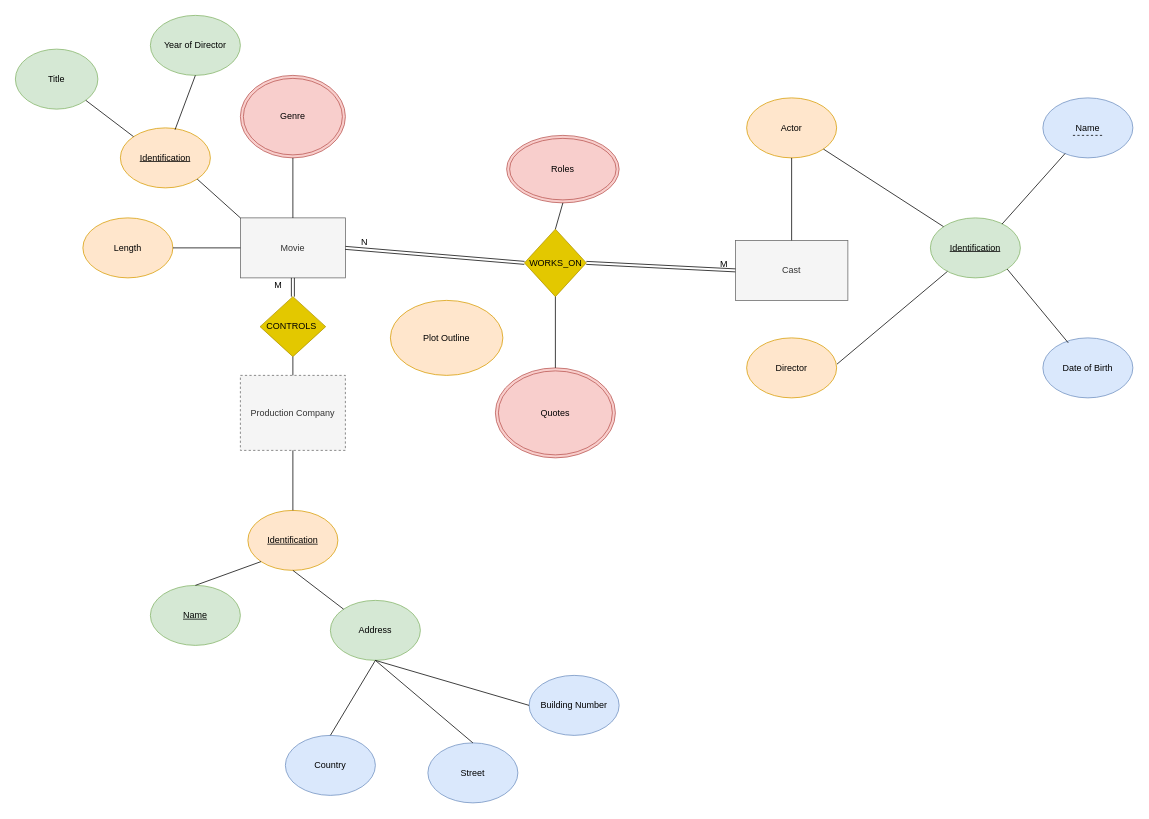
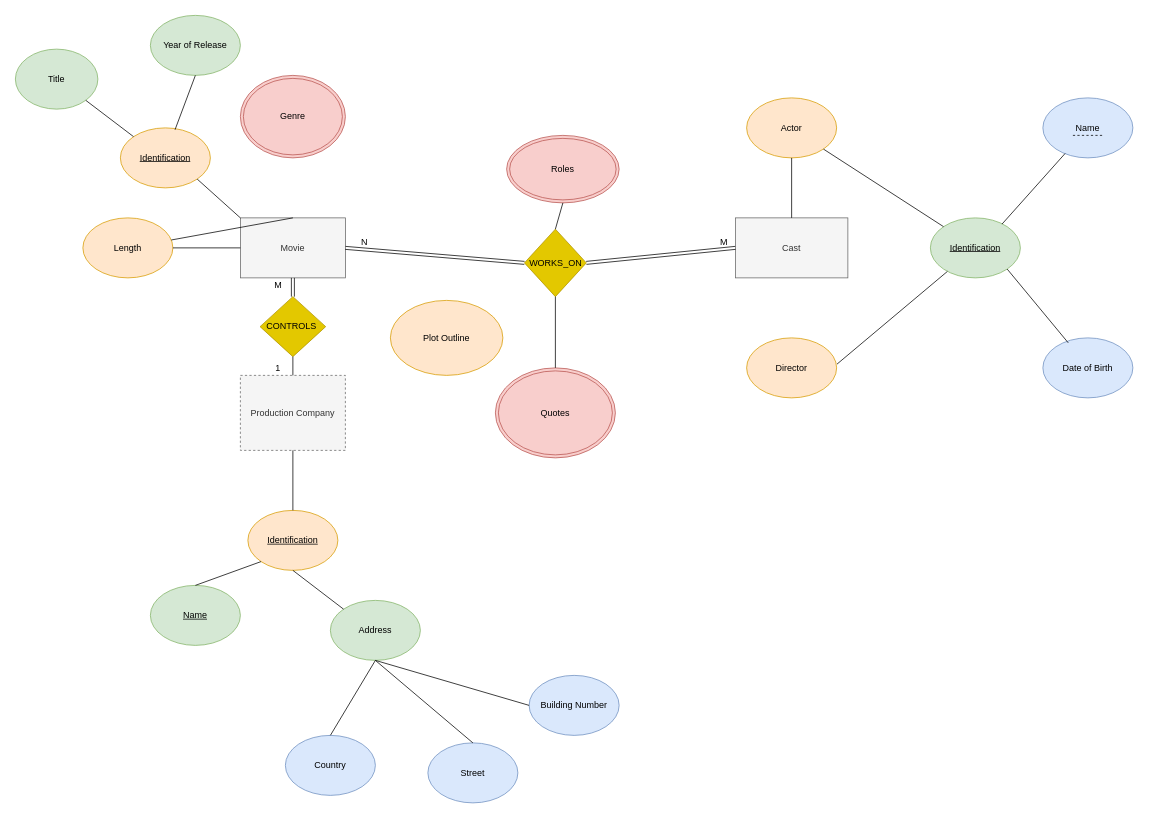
  <mxCell id="0" />
  <mxCell id="1" parent="0" />
  <mxCell id="2" value="Movie" style="rounded=0;whiteSpace=wrap;html=1;fillColor=#f5f5f5;strokeColor=#666666;fontColor=#333333;" parent="1" vertex="1"><mxGeometry x="320" y="290" width="140" height="80" as="geometry" /></mxCell>
  <mxCell id="3" value="Genre" style="ellipse;shape=doubleEllipse;whiteSpace=wrap;html=1;fillColor=#f8cecc;strokeColor=#b85450;" parent="1" vertex="1"><mxGeometry x="320" y="100" width="140" height="110" as="geometry" /></mxCell>
  <mxCell id="4" value="Title" style="ellipse;whiteSpace=wrap;html=1;fillColor=#d5e8d4;strokeColor=#82b366;" parent="1" vertex="1"><mxGeometry x="20" y="65" width="110" height="80" as="geometry" /></mxCell>
  <mxCell id="5" value="Length" style="ellipse;whiteSpace=wrap;html=1;fillColor=#ffe6cc;strokeColor=#d79b00;" parent="1" vertex="1"><mxGeometry x="110" y="290" width="120" height="80" as="geometry" /></mxCell>
- <mxCell id="6" value="Year of Director" style="ellipse;whiteSpace=wrap;html=1;fillColor=#d5e8d4;strokeColor=#82b366;" parent="1" vertex="1"><mxGeometry x="200" y="20" width="120" height="80" as="geometry" /></mxCell>
+ <mxCell id="6" value="Year of Release" style="ellipse;whiteSpace=wrap;html=1;fillColor=#d5e8d4;strokeColor=#82b366;" parent="1" vertex="1"><mxGeometry x="200" y="20" width="120" height="80" as="geometry" /></mxCell>
  <mxCell id="7" value="Plot Outline" style="ellipse;whiteSpace=wrap;html=1;fillColor=#ffe6cc;strokeColor=#d79b00;" parent="1" vertex="1"><mxGeometry x="520" y="400" width="150" height="100" as="geometry" /></mxCell>
  <mxCell id="8" value="&lt;u&gt;Name&lt;/u&gt;" style="ellipse;whiteSpace=wrap;html=1;fillColor=#d5e8d4;strokeColor=#82b366;" parent="1" vertex="1"><mxGeometry x="200" y="780" width="120" height="80" as="geometry" /></mxCell>
  <mxCell id="9" value="Address" style="ellipse;whiteSpace=wrap;html=1;fillColor=#d5e8d4;strokeColor=#82b366;" parent="1" vertex="1"><mxGeometry x="440" y="800" width="120" height="80" as="geometry" /></mxCell>
  <mxCell id="10" value="Country" style="ellipse;whiteSpace=wrap;html=1;fillColor=#dae8fc;strokeColor=#6c8ebf;" parent="1" vertex="1"><mxGeometry x="380" y="980" width="120" height="80" as="geometry" /></mxCell>
  <mxCell id="11" value="Street" style="ellipse;whiteSpace=wrap;html=1;fillColor=#dae8fc;strokeColor=#6c8ebf;" parent="1" vertex="1"><mxGeometry x="570" y="990" width="120" height="80" as="geometry" /></mxCell>
  <mxCell id="12" value="Building Number" style="ellipse;whiteSpace=wrap;html=1;fillColor=#dae8fc;strokeColor=#6c8ebf;" parent="1" vertex="1"><mxGeometry x="705" y="900" width="120" height="80" as="geometry" /></mxCell>
- <mxCell id="13" value="Cast" style="rounded=0;whiteSpace=wrap;html=1;fillColor=#f5f5f5;strokeColor=#666666;fontColor=#333333;" parent="1" vertex="1"><mxGeometry x="980" y="320" width="150" height="80" as="geometry" /></mxCell>
+ <mxCell id="13" value="Cast" style="rounded=0;whiteSpace=wrap;html=1;fillColor=#f5f5f5;strokeColor=#666666;fontColor=#333333;" parent="1" vertex="1"><mxGeometry x="980" y="290" width="150" height="80" as="geometry" /></mxCell>
  <mxCell id="14" value="Quotes" style="ellipse;shape=doubleEllipse;whiteSpace=wrap;html=1;fillColor=#f8cecc;strokeColor=#b85450;" parent="1" vertex="1"><mxGeometry x="660" y="490" width="160" height="120" as="geometry" /></mxCell>
  <mxCell id="15" value="" style="rhombus;whiteSpace=wrap;html=1;fillColor=#e3c800;strokeColor=#B09500;fontColor=#000000;" parent="1" vertex="1"><mxGeometry x="698.75" y="305" width="82.5" height="90" as="geometry" /></mxCell>
  <mxCell id="16" value="Roles" style="ellipse;shape=doubleEllipse;whiteSpace=wrap;html=1;fillColor=#f8cecc;strokeColor=#b85450;" parent="1" vertex="1"><mxGeometry x="675" y="180" width="150" height="90" as="geometry" /></mxCell>
  <mxCell id="17" value="" style="rhombus;whiteSpace=wrap;html=1;fillColor=#e3c800;strokeColor=#B09500;fontColor=#000000;" parent="1" vertex="1"><mxGeometry x="346.25" y="395" width="87.5" height="80" as="geometry" /></mxCell>
  <mxCell id="18" value="" style="endArrow=none;html=1;entryX=0.5;entryY=1;entryDx=0;entryDy=0;exitX=0.5;exitY=0;exitDx=0;exitDy=0;" parent="1" source="14" target="15" edge="1"><mxGeometry width="50" height="50" relative="1" as="geometry"><mxPoint x="500" y="390" as="sourcePoint" /><mxPoint x="550" y="340" as="targetPoint" /></mxGeometry></mxCell>
  <mxCell id="19" value="" style="endArrow=none;html=1;exitX=0.5;exitY=0;exitDx=0;exitDy=0;entryX=0.5;entryY=1;entryDx=0;entryDy=0;" parent="1" source="10" target="9" edge="1"><mxGeometry width="50" height="50" relative="1" as="geometry"><mxPoint x="540" y="790" as="sourcePoint" /><mxPoint x="590" y="740" as="targetPoint" /></mxGeometry></mxCell>
  <mxCell id="20" value="" style="endArrow=none;html=1;exitX=0.5;exitY=0;exitDx=0;exitDy=0;" parent="1" source="11" edge="1"><mxGeometry width="50" height="50" relative="1" as="geometry"><mxPoint x="540" y="790" as="sourcePoint" /><mxPoint x="500" y="880" as="targetPoint" /></mxGeometry></mxCell>
  <mxCell id="21" value="" style="endArrow=none;html=1;entryX=0;entryY=0.5;entryDx=0;entryDy=0;exitX=0.5;exitY=1;exitDx=0;exitDy=0;" parent="1" source="9" target="12" edge="1"><mxGeometry width="50" height="50" relative="1" as="geometry"><mxPoint x="540" y="790" as="sourcePoint" /><mxPoint x="590" y="740" as="targetPoint" /></mxGeometry></mxCell>
  <mxCell id="22" value="" style="endArrow=none;html=1;exitX=1;exitY=0.5;exitDx=0;exitDy=0;" parent="1" source="5" edge="1"><mxGeometry width="50" height="50" relative="1" as="geometry"><mxPoint x="500" y="380" as="sourcePoint" /><mxPoint x="320" y="330" as="targetPoint" /></mxGeometry></mxCell>
- <mxCell id="23" value="" style="endArrow=none;html=1;exitX=0.5;exitY=0;exitDx=0;exitDy=0;entryX=0.5;entryY=1;entryDx=0;entryDy=0;" parent="1" source="2" target="3" edge="1"><mxGeometry width="50" height="50" relative="1" as="geometry"><mxPoint x="500" y="270" as="sourcePoint" /><mxPoint x="550" y="220" as="targetPoint" /></mxGeometry></mxCell>
+ <mxCell id="23" value="" style="endArrow=none;html=1;exitX=0.5;exitY=0;exitDx=0;exitDy=0;" parent="1" source="2" target="5" edge="1"><mxGeometry width="50" height="50" relative="1" as="geometry"><mxPoint x="500" y="270" as="sourcePoint" /><mxPoint x="550" y="220" as="targetPoint" /></mxGeometry></mxCell>
+ <mxCell id="24" value="1" style="text;html=1;align=center;verticalAlign=middle;resizable=0;points=[];autosize=1;strokeColor=none;" parent="1" vertex="1"><mxGeometry x="360" y="480" width="20" height="20" as="geometry" /></mxCell>
  <mxCell id="25" value="M" style="text;html=1;align=center;verticalAlign=middle;resizable=0;points=[];autosize=1;strokeColor=none;" parent="1" vertex="1"><mxGeometry x="355" y="370" width="30" height="20" as="geometry" /></mxCell>
  <mxCell id="26" value="Production Company" style="rounded=0;whiteSpace=wrap;html=1;fillColor=#f5f5f5;strokeColor=#666666;fontColor=#333333;dashed=1;" parent="1" vertex="1"><mxGeometry x="320" y="500" width="140" height="100" as="geometry" /></mxCell>
  <mxCell id="27" value="" style="endArrow=none;html=1;exitX=0.5;exitY=0;exitDx=0;exitDy=0;entryX=0.5;entryY=1;entryDx=0;entryDy=0;" parent="1" source="26" target="17" edge="1"><mxGeometry width="50" height="50" relative="1" as="geometry"><mxPoint x="410" y="490" as="sourcePoint" /><mxPoint x="460" y="440" as="targetPoint" /></mxGeometry></mxCell>
  <mxCell id="28" value="" style="endArrow=none;html=1;rounded=0;entryX=0.5;entryY=1;entryDx=0;entryDy=0;exitX=0.5;exitY=0;exitDx=0;exitDy=0;" parent="1" source="15" target="16" edge="1"><mxGeometry width="50" height="50" relative="1" as="geometry"><mxPoint x="640" y="380" as="sourcePoint" /><mxPoint x="690" y="330" as="targetPoint" /></mxGeometry></mxCell>
  <mxCell id="29" value="" style="shape=link;html=1;rounded=0;entryX=0.5;entryY=1;entryDx=0;entryDy=0;exitX=0.5;exitY=0;exitDx=0;exitDy=0;" parent="1" source="17" target="2" edge="1"><mxGeometry relative="1" as="geometry"><mxPoint x="390" y="420" as="sourcePoint" /><mxPoint x="750" y="450" as="targetPoint" /></mxGeometry></mxCell>
  <mxCell id="30" value="&lt;u&gt;Identification&lt;/u&gt;" style="ellipse;whiteSpace=wrap;html=1;fillColor=#ffe6cc;strokeColor=#d79b00;" parent="1" vertex="1"><mxGeometry x="160" y="170" width="120" height="80" as="geometry" /></mxCell>
  <mxCell id="31" value="" style="endArrow=none;html=1;rounded=0;exitX=0;exitY=0;exitDx=0;exitDy=0;entryX=1;entryY=1;entryDx=0;entryDy=0;" parent="1" source="30" target="4" edge="1"><mxGeometry width="50" height="50" relative="1" as="geometry"><mxPoint x="710" y="20" as="sourcePoint" /><mxPoint x="760" y="-30" as="targetPoint" /></mxGeometry></mxCell>
  <mxCell id="32" value="" style="endArrow=none;html=1;rounded=0;entryX=0.5;entryY=1;entryDx=0;entryDy=0;exitX=0.607;exitY=0.032;exitDx=0;exitDy=0;exitPerimeter=0;" parent="1" source="30" target="6" edge="1"><mxGeometry width="50" height="50" relative="1" as="geometry"><mxPoint x="710" y="130" as="sourcePoint" /><mxPoint x="760" y="80" as="targetPoint" /></mxGeometry></mxCell>
  <mxCell id="33" value="" style="endArrow=none;html=1;rounded=0;exitX=0;exitY=0;exitDx=0;exitDy=0;entryX=1;entryY=1;entryDx=0;entryDy=0;" parent="1" source="2" target="30" edge="1"><mxGeometry width="50" height="50" relative="1" as="geometry"><mxPoint x="710" y="130" as="sourcePoint" /><mxPoint x="760" y="80" as="targetPoint" /></mxGeometry></mxCell>
  <mxCell id="34" value="&lt;u&gt;Identification&lt;/u&gt;" style="ellipse;whiteSpace=wrap;html=1;fillColor=#ffe6cc;strokeColor=#d79b00;" parent="1" vertex="1"><mxGeometry x="330" y="680" width="120" height="80" as="geometry" /></mxCell>
  <mxCell id="35" value="" style="endArrow=none;html=1;rounded=0;exitX=0.5;exitY=1;exitDx=0;exitDy=0;entryX=0;entryY=0;entryDx=0;entryDy=0;" parent="1" source="34" target="9" edge="1"><mxGeometry width="50" height="50" relative="1" as="geometry"><mxPoint x="710" y="750" as="sourcePoint" /><mxPoint x="760" y="700" as="targetPoint" /></mxGeometry></mxCell>
  <mxCell id="36" value="" style="endArrow=none;html=1;rounded=0;exitX=0.5;exitY=0;exitDx=0;exitDy=0;entryX=0;entryY=1;entryDx=0;entryDy=0;" parent="1" source="8" target="34" edge="1"><mxGeometry width="50" height="50" relative="1" as="geometry"><mxPoint x="260" y="780" as="sourcePoint" /><mxPoint x="760" y="700" as="targetPoint" /></mxGeometry></mxCell>
  <mxCell id="37" value="" style="endArrow=none;html=1;rounded=0;entryX=0.5;entryY=1;entryDx=0;entryDy=0;exitX=0.5;exitY=0;exitDx=0;exitDy=0;" parent="1" source="34" target="26" edge="1"><mxGeometry width="50" height="50" relative="1" as="geometry"><mxPoint x="710" y="750" as="sourcePoint" /><mxPoint x="760" y="700" as="targetPoint" /></mxGeometry></mxCell>
  <mxCell id="38" value="&lt;u&gt;Identification&lt;/u&gt;" style="ellipse;whiteSpace=wrap;html=1;fillColor=#d5e8d4;strokeColor=#82b366;" parent="1" vertex="1"><mxGeometry x="1240" y="290" width="120" height="80" as="geometry" /></mxCell>
  <mxCell id="39" value="" style="shape=link;html=1;rounded=0;entryX=0;entryY=0.5;entryDx=0;entryDy=0;exitX=1;exitY=0.5;exitDx=0;exitDy=0;" parent="1" source="2" target="15" edge="1"><mxGeometry relative="1" as="geometry"><mxPoint x="460" y="329.44" as="sourcePoint" /><mxPoint x="620" y="329.44" as="targetPoint" /></mxGeometry></mxCell>
  <mxCell id="40" value="N" style="resizable=0;html=1;align=right;verticalAlign=bottom;" parent="39" connectable="0" vertex="1"><mxGeometry x="1" relative="1" as="geometry"><mxPoint x="-209" y="-20" as="offset" /></mxGeometry></mxCell>
  <mxCell id="41" value="" style="shape=link;html=1;rounded=0;entryX=0;entryY=0.5;entryDx=0;entryDy=0;exitX=1;exitY=0.5;exitDx=0;exitDy=0;" parent="1" source="15" target="13" edge="1"><mxGeometry relative="1" as="geometry"><mxPoint x="800" y="360" as="sourcePoint" /><mxPoint x="925" y="329.57" as="targetPoint" /></mxGeometry></mxCell>
  <mxCell id="42" value="M" style="resizable=0;html=1;align=right;verticalAlign=bottom;" parent="41" connectable="0" vertex="1"><mxGeometry x="1" relative="1" as="geometry"><mxPoint x="-10" as="offset" /></mxGeometry></mxCell>
  <mxCell id="43" value="Actor" style="ellipse;whiteSpace=wrap;html=1;fillColor=#ffe6cc;strokeColor=#d79b00;" parent="1" vertex="1"><mxGeometry x="995" y="130" width="120" height="80" as="geometry" /></mxCell>
  <mxCell id="44" value="Director" style="ellipse;whiteSpace=wrap;html=1;fillColor=#ffe6cc;strokeColor=#d79b00;" parent="1" vertex="1"><mxGeometry x="995" y="450" width="120" height="80" as="geometry" /></mxCell>
  <mxCell id="45" value="" style="endArrow=none;html=1;rounded=0;exitX=0.5;exitY=0;exitDx=0;exitDy=0;entryX=0.5;entryY=1;entryDx=0;entryDy=0;" parent="1" source="13" target="43" edge="1"><mxGeometry width="50" height="50" relative="1" as="geometry"><mxPoint x="1090" y="420" as="sourcePoint" /><mxPoint x="1140" y="370" as="targetPoint" /></mxGeometry></mxCell>
  <mxCell id="46" value="" style="endArrow=none;html=1;rounded=0;entryX=0;entryY=0;entryDx=0;entryDy=0;exitX=1;exitY=1;exitDx=0;exitDy=0;" parent="1" source="43" target="38" edge="1"><mxGeometry width="50" height="50" relative="1" as="geometry"><mxPoint x="920" y="320" as="sourcePoint" /><mxPoint x="970" y="270" as="targetPoint" /></mxGeometry></mxCell>
  <mxCell id="47" value="" style="endArrow=none;html=1;rounded=0;exitX=1.004;exitY=0.438;exitDx=0;exitDy=0;exitPerimeter=0;" parent="1" source="44" target="38" edge="1"><mxGeometry width="50" height="50" relative="1" as="geometry"><mxPoint x="1080" y="390" as="sourcePoint" /><mxPoint x="1130" y="340" as="targetPoint" /></mxGeometry></mxCell>
  <mxCell id="48" value="&lt;p class=&quot;MsoNormal&quot;&gt;Name&lt;/p&gt;" style="ellipse;whiteSpace=wrap;html=1;fillColor=#dae8fc;strokeColor=#6c8ebf;" parent="1" vertex="1"><mxGeometry x="1390" y="130" width="120" height="80" as="geometry" /></mxCell>
  <mxCell id="49" value="Date of Birth" style="ellipse;whiteSpace=wrap;html=1;fillColor=#dae8fc;strokeColor=#6c8ebf;" parent="1" vertex="1"><mxGeometry x="1390" y="450" width="120" height="80" as="geometry" /></mxCell>
  <mxCell id="50" value="" style="endArrow=none;html=1;rounded=0;entryX=0.247;entryY=0.927;entryDx=0;entryDy=0;entryPerimeter=0;exitX=0.796;exitY=0.104;exitDx=0;exitDy=0;exitPerimeter=0;" parent="1" source="38" target="48" edge="1"><mxGeometry width="50" height="50" relative="1" as="geometry"><mxPoint x="1070" y="440" as="sourcePoint" /><mxPoint x="1120" y="390" as="targetPoint" /></mxGeometry></mxCell>
  <mxCell id="51" value="" style="endArrow=none;html=1;rounded=0;entryX=0.282;entryY=0.083;entryDx=0;entryDy=0;entryPerimeter=0;exitX=1;exitY=1;exitDx=0;exitDy=0;" parent="1" source="38" target="49" edge="1"><mxGeometry width="50" height="50" relative="1" as="geometry"><mxPoint x="1070" y="440" as="sourcePoint" /><mxPoint x="1120" y="390" as="targetPoint" /></mxGeometry></mxCell>
  <mxCell id="52" value="CONTROLS" style="text;html=1;align=center;verticalAlign=middle;resizable=0;points=[];autosize=1;strokeColor=none;fillColor=none;" vertex="1" parent="1"><mxGeometry x="347.5" y="425" width="80" height="20" as="geometry" /></mxCell>
  <mxCell id="53" value="WORKS_ON" style="text;html=1;align=center;verticalAlign=middle;resizable=0;points=[];autosize=1;strokeColor=none;fillColor=none;" vertex="1" parent="1"><mxGeometry x="695" y="340" width="90" height="20" as="geometry" /></mxCell>
  <mxCell id="54" value="" style="endArrow=none;dashed=1;html=1;rounded=0;" edge="1" parent="1"><mxGeometry width="50" height="50" relative="1" as="geometry"><mxPoint x="1430" y="180" as="sourcePoint" /><mxPoint x="1470" y="180" as="targetPoint" /></mxGeometry></mxCell>
